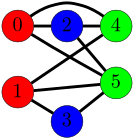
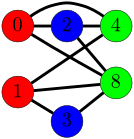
  graph {
    splines=true
    rankdir=LR
    node [color=black fillcolor=red fixedsize=true fontname="Latin Modern Math" fontsize=42 penwidth=1 shape=circle style=filled]
    edge [color=black penwidth=6 style=bold]
    0 [height=0.91667 width=0.91667]
    2 [fillcolor=blue height=0.91667 width=0.91667]
    4 [fillcolor=green height=0.91667 width=0.91667]
-   5 [fillcolor=green height=0.91667 width=0.91667]
+   5 [fillcolor=green height=0.91667 label=8 width=0.91667]
    1 [height=0.91667 width=0.91667]
    3 [fillcolor=blue height=0.91667 width=0.91667]
    0 -- 2
    0 -- 4
    0 -- 5
    2 -- 4
    2 -- 5
    1 -- 4
    1 -- 5
    1 -- 3
    3 -- 5
  }
